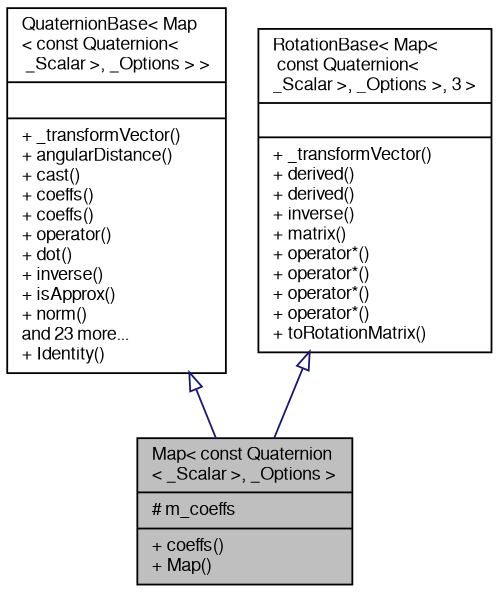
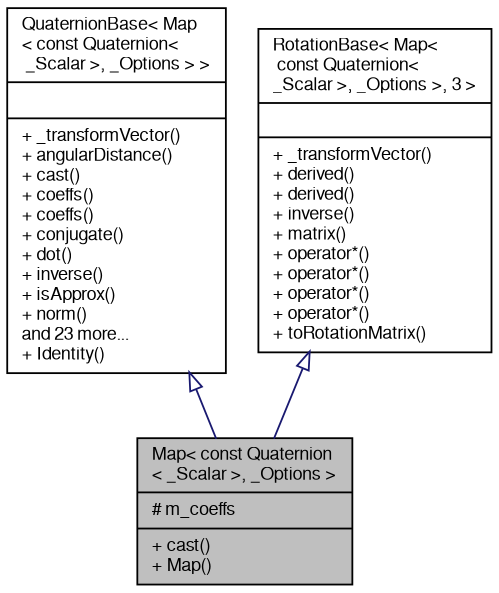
  digraph {
    node [color=black fillcolor=white fontname=FreeSans fontsize=10 shape=record style=filled]
    edge [arrowtail=onormal color=midnightblue dir=back fontname=FreeSans fontsize=10 labelfontname=FreeSans labelfontsize=10 style=solid]
-   n1 [fillcolor=grey75 fontcolor=black height=0.2 label="{Map\< const Quaternion\l\< _Scalar \>, _Options \>\n|# m_coeffs\l|+ coeffs()\l+ Map()\l}" width=0.4]
-   n2 [height=0.2 label="{QuaternionBase\< Map\l\< const Quaternion\<\l _Scalar \>, _Options \> \>\n||+ _transformVector()\l+ angularDistance()\l+ cast()\l+ coeffs()\l+ coeffs()\l+ operator()\l+ dot()\l+ inverse()\l+ isApprox()\l+ norm()\land 23 more...\l+ Identity()\l}" width=0.4]
+   n1 [fillcolor=grey75 fontcolor=black height=0.2 label="{Map\< const Quaternion\l\< _Scalar \>, _Options \>\n|# m_coeffs\l|+ cast()\l+ Map()\l}" width=0.4]
+   n2 [height=0.2 label="{QuaternionBase\< Map\l\< const Quaternion\<\l _Scalar \>, _Options \> \>\n||+ _transformVector()\l+ angularDistance()\l+ cast()\l+ coeffs()\l+ coeffs()\l+ conjugate()\l+ dot()\l+ inverse()\l+ isApprox()\l+ norm()\land 23 more...\l+ Identity()\l}" width=0.4]
    n3 [height=0.2 label="{RotationBase\< Map\<\l const Quaternion\< \l_Scalar \>, _Options \>, 3 \>\n||+ _transformVector()\l+ derived()\l+ derived()\l+ inverse()\l+ matrix()\l+ operator*()\l+ operator*()\l+ operator*()\l+ operator*()\l+ toRotationMatrix()\l}" width=0.4]
    n2 -> n1
    n3 -> n1
  }
